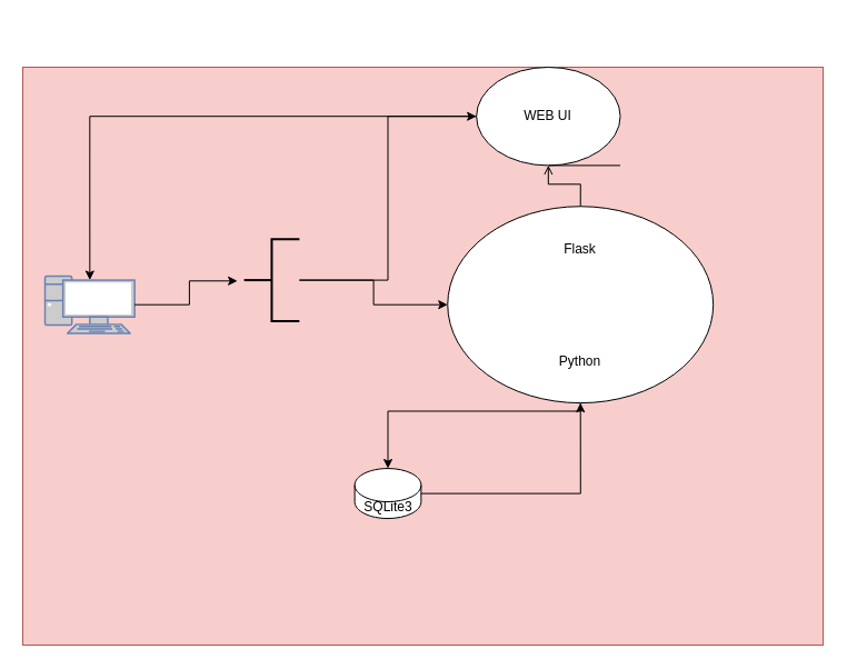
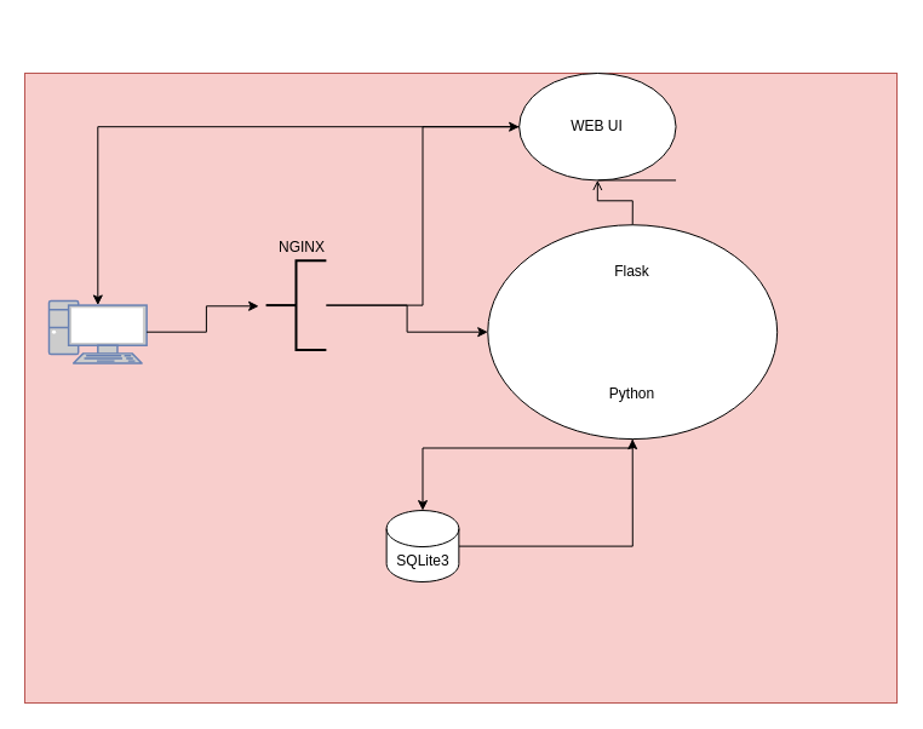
  <mxCell id="0" />
  <mxCell id="1" parent="0" />
  <mxCell id="2" value="" style="group" vertex="1" connectable="0" parent="1"><mxGeometry x="20" y="20" width="720" height="560" as="geometry" /></mxCell>
  <mxCell id="3" value="" style="group;fillColor=#f8cecc;strokeColor=#b85450;" vertex="1" connectable="0" parent="2"><mxGeometry y="40" width="720" height="520" as="geometry" /></mxCell>
  <mxCell id="4" value="" style="fontColor=#0066CC;verticalAlign=top;verticalLabelPosition=bottom;labelPosition=center;align=center;html=1;outlineConnect=0;fillColor=#CCCCCC;strokeColor=#6881B3;gradientColor=none;gradientDirection=north;strokeWidth=2;shape=mxgraph.networks.pc;" vertex="1" parent="3"><mxGeometry x="20" y="187.894" width="80.633" height="51.579" as="geometry" /></mxCell>
  <mxCell id="5" style="edgeStyle=orthogonalEdgeStyle;rounded=0;orthogonalLoop=1;jettySize=auto;html=1;" edge="1" parent="3" source="7" target="9"><mxGeometry relative="1" as="geometry"><Array as="points"><mxPoint x="501.719" y="309.474" /><mxPoint x="328.507" y="309.474" /></Array></mxGeometry></mxCell>
  <mxCell id="6" value="" style="edgeStyle=orthogonalEdgeStyle;rounded=0;orthogonalLoop=1;jettySize=auto;html=1;endArrow=open;" edge="1" parent="3" source="7" target="10"><mxGeometry relative="1" as="geometry" /></mxCell>
  <mxCell id="7" value="Flask&lt;div&gt;&lt;br&gt;&lt;/div&gt;&lt;div&gt;&lt;br&gt;&lt;/div&gt;&lt;div&gt;&lt;br&gt;&lt;/div&gt;&lt;div&gt;&lt;br&gt;&lt;/div&gt;&lt;div&gt;&lt;br&gt;&lt;/div&gt;&lt;div&gt;&lt;br&gt;&lt;/div&gt;&lt;div&gt;Python&lt;/div&gt;" style="ellipse;whiteSpace=wrap;html=1;" vertex="1" parent="3"><mxGeometry x="382.262" y="125.263" width="238.914" height="176.842" as="geometry" /></mxCell>
  <mxCell id="8" style="edgeStyle=orthogonalEdgeStyle;rounded=0;orthogonalLoop=1;jettySize=auto;html=1;" edge="1" parent="3" source="9" target="7"><mxGeometry relative="1" as="geometry" /></mxCell>
- <mxCell id="9" value="SQLite3" style="shape=cylinder3;whiteSpace=wrap;html=1;boundedLbl=1;backgroundOutline=1;size=15;" vertex="1" parent="3"><mxGeometry x="298.643" y="361.053" width="59.729" height="45" as="geometry" /></mxCell>
+ <mxCell id="9" value="SQLite3" style="shape=cylinder3;whiteSpace=wrap;html=1;boundedLbl=1;backgroundOutline=1;size=15;" vertex="1" parent="3"><mxGeometry x="298.643" y="361.053" width="59.729" height="58.947" as="geometry" /></mxCell>
  <mxCell id="10" value="WEB UI" style="shape=tapeData;whiteSpace=wrap;html=1;perimeter=ellipsePerimeter;" vertex="1" parent="3"><mxGeometry x="408.145" width="129.412" height="88.421" as="geometry" /></mxCell>
  <mxCell id="11" style="edgeStyle=orthogonalEdgeStyle;rounded=0;orthogonalLoop=1;jettySize=auto;html=1;entryX=0.5;entryY=0.07;entryDx=0;entryDy=0;entryPerimeter=0;" edge="1" parent="3" source="10" target="4"><mxGeometry relative="1" as="geometry" /></mxCell>
  <mxCell id="12" style="edgeStyle=orthogonalEdgeStyle;rounded=0;orthogonalLoop=1;jettySize=auto;html=1;entryX=0;entryY=0.5;entryDx=0;entryDy=0;" edge="1" parent="3" source="14" target="10"><mxGeometry relative="1" as="geometry" /></mxCell>
  <mxCell id="13" style="edgeStyle=orthogonalEdgeStyle;rounded=0;orthogonalLoop=1;jettySize=auto;html=1;" edge="1" parent="3" source="14" target="7"><mxGeometry relative="1" as="geometry" /></mxCell>
  <mxCell id="14" value="" style="strokeWidth=2;html=1;shape=mxgraph.flowchart.annotation_2;align=left;labelPosition=right;pointerEvents=1;" vertex="1" parent="3"><mxGeometry x="199.095" y="154.737" width="49.774" height="73.684" as="geometry" /></mxCell>
  <mxCell id="15" style="edgeStyle=orthogonalEdgeStyle;rounded=0;orthogonalLoop=1;jettySize=auto;html=1;entryX=-0.12;entryY=0.51;entryDx=0;entryDy=0;entryPerimeter=0;" edge="1" parent="3" source="4" target="14"><mxGeometry relative="1" as="geometry" /></mxCell>
+ <mxCell id="16" value="NGINX" style="text;strokeColor=none;align=center;fillColor=none;html=1;verticalAlign=middle;whiteSpace=wrap;rounded=0;" vertex="1" parent="3"><mxGeometry x="199.095" y="132.632" width="59.729" height="22.105" as="geometry" /></mxCell>
